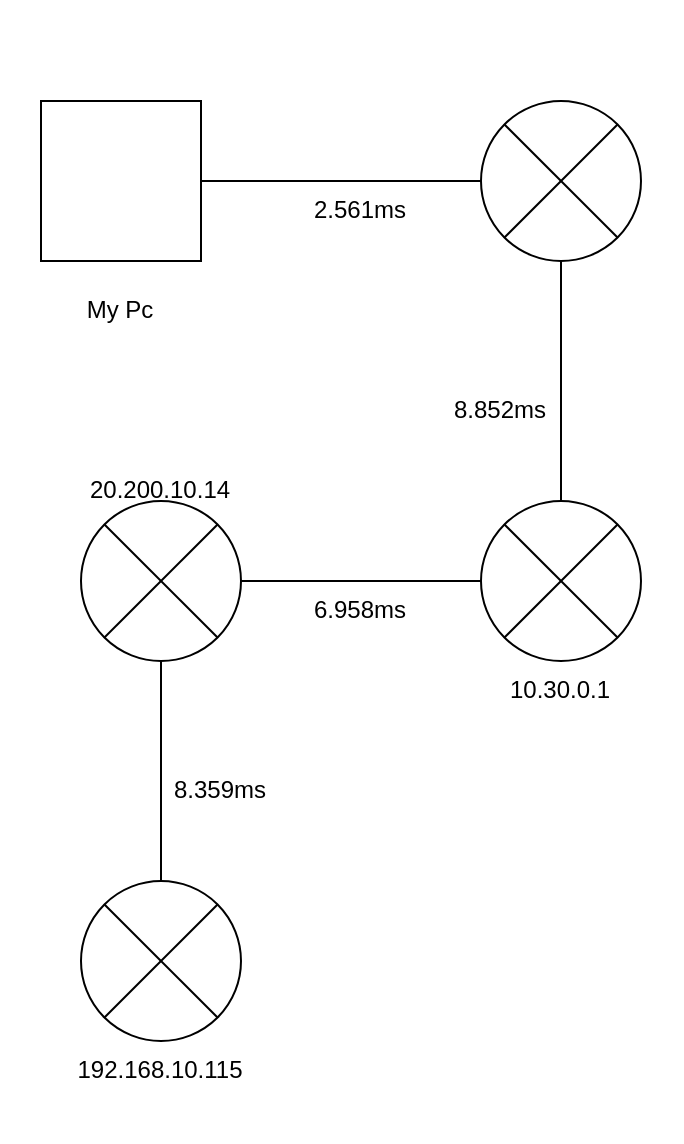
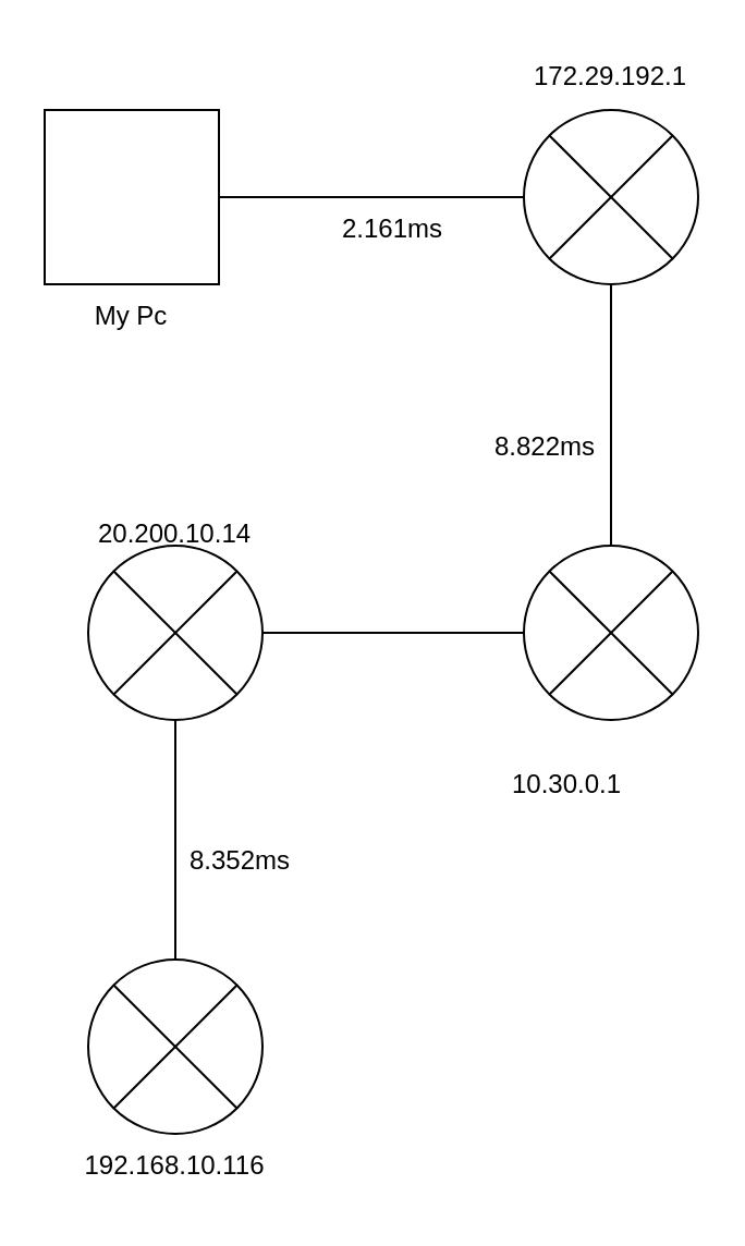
  <mxCell id="0" />
  <mxCell id="1" parent="0" />
  <mxCell id="2" value="" style="whiteSpace=wrap;html=1;aspect=fixed;" parent="1" vertex="1"><mxGeometry x="20" y="50" width="80" height="80" as="geometry" /></mxCell>
  <mxCell id="3" value="" style="shape=sumEllipse;perimeter=ellipsePerimeter;whiteSpace=wrap;html=1;backgroundOutline=1;" parent="1" vertex="1"><mxGeometry x="240" y="50" width="80" height="80" as="geometry" /></mxCell>
- <mxCell id="4" value="My Pc" style="text;strokeColor=none;align=center;fillColor=none;html=1;verticalAlign=middle;whiteSpace=wrap;rounded=0;" parent="1" vertex="1"><mxGeometry x="30" y="140" width="60" height="30" as="geometry" /></mxCell>
+ <mxCell id="4" value="My Pc" style="text;strokeColor=none;align=center;fillColor=none;html=1;verticalAlign=middle;whiteSpace=wrap;rounded=0;" parent="1" vertex="1"><mxGeometry x="30" y="130" width="60" height="30" as="geometry" /></mxCell>
  <mxCell id="5" value="" style="endArrow=none;html=1;rounded=0;" parent="1" source="2" target="3" edge="1"><mxGeometry width="50" height="50" relative="1" as="geometry"><mxPoint x="310" y="140" as="sourcePoint" /><mxPoint x="360" y="90" as="targetPoint" /></mxGeometry></mxCell>
- <mxCell id="7" value="2.561ms" style="text;strokeColor=none;align=center;fillColor=none;html=1;verticalAlign=middle;whiteSpace=wrap;rounded=0;" parent="1" vertex="1"><mxGeometry x="150" y="90" width="60" height="30" as="geometry" /></mxCell>
+ <mxCell id="6" value="172.29.192.1" style="text;strokeColor=none;align=center;fillColor=none;html=1;verticalAlign=middle;whiteSpace=wrap;rounded=0;" parent="1" vertex="1"><mxGeometry x="250" y="20" width="60" height="30" as="geometry" /></mxCell>
+ <mxCell id="7" value="2.161ms" style="text;strokeColor=none;align=center;fillColor=none;html=1;verticalAlign=middle;whiteSpace=wrap;rounded=0;" parent="1" vertex="1"><mxGeometry x="150" y="90" width="60" height="30" as="geometry" /></mxCell>
  <mxCell id="8" value="" style="shape=sumEllipse;perimeter=ellipsePerimeter;whiteSpace=wrap;html=1;backgroundOutline=1;" parent="1" vertex="1"><mxGeometry x="240" y="250" width="80" height="80" as="geometry" /></mxCell>
- <mxCell id="9" value="10.30.0.1" style="text;strokeColor=none;align=center;fillColor=none;html=1;verticalAlign=middle;whiteSpace=wrap;rounded=0;" parent="1" vertex="1"><mxGeometry x="250" y="330" width="60" height="30" as="geometry" /></mxCell>
+ <mxCell id="9" value="10.30.0.1" style="text;strokeColor=none;align=center;fillColor=none;html=1;verticalAlign=middle;whiteSpace=wrap;rounded=0;" parent="1" vertex="1"><mxGeometry x="230" y="345" width="60" height="30" as="geometry" /></mxCell>
  <mxCell id="10" value="" style="endArrow=none;html=1;rounded=0;" parent="1" source="8" target="3" edge="1"><mxGeometry width="50" height="50" relative="1" as="geometry"><mxPoint x="180" y="350" as="sourcePoint" /><mxPoint x="230" y="300" as="targetPoint" /></mxGeometry></mxCell>
  <mxCell id="11" value="" style="shape=sumEllipse;perimeter=ellipsePerimeter;whiteSpace=wrap;html=1;backgroundOutline=1;" parent="1" vertex="1"><mxGeometry x="40" y="250" width="80" height="80" as="geometry" /></mxCell>
  <mxCell id="12" value="20.200.10.14" style="text;strokeColor=none;align=center;fillColor=none;html=1;verticalAlign=middle;whiteSpace=wrap;rounded=0;" parent="1" vertex="1"><mxGeometry x="50" y="230" width="60" height="30" as="geometry" /></mxCell>
  <mxCell id="13" value="" style="shape=sumEllipse;perimeter=ellipsePerimeter;whiteSpace=wrap;html=1;backgroundOutline=1;" parent="1" vertex="1"><mxGeometry x="40" y="440" width="80" height="80" as="geometry" /></mxCell>
- <mxCell id="14" value="192.168.10.115" style="text;strokeColor=none;align=center;fillColor=none;html=1;verticalAlign=middle;whiteSpace=wrap;rounded=0;" parent="1" vertex="1"><mxGeometry x="50" y="520" width="60" height="30" as="geometry" /></mxCell>
+ <mxCell id="14" value="192.168.10.116" style="text;strokeColor=none;align=center;fillColor=none;html=1;verticalAlign=middle;whiteSpace=wrap;rounded=0;" parent="1" vertex="1"><mxGeometry x="50" y="520" width="60" height="30" as="geometry" /></mxCell>
  <mxCell id="15" value="" style="endArrow=none;html=1;rounded=0;" parent="1" source="13" target="11" edge="1"><mxGeometry width="50" height="50" relative="1" as="geometry"><mxPoint x="250" y="300" as="sourcePoint" /><mxPoint x="130" y="300" as="targetPoint" /></mxGeometry></mxCell>
- <mxCell id="16" value="8.852ms" style="text;strokeColor=none;align=center;fillColor=none;html=1;verticalAlign=middle;whiteSpace=wrap;rounded=0;" parent="1" vertex="1"><mxGeometry x="220" y="190" width="60" height="30" as="geometry" /></mxCell>
- <mxCell id="17" value="6.958ms" style="text;strokeColor=none;align=center;fillColor=none;html=1;verticalAlign=middle;whiteSpace=wrap;rounded=0;" parent="1" vertex="1"><mxGeometry x="150" y="290" width="60" height="30" as="geometry" /></mxCell>
- <mxCell id="18" value="8.359ms" style="text;strokeColor=none;align=center;fillColor=none;html=1;verticalAlign=middle;whiteSpace=wrap;rounded=0;" parent="1" vertex="1"><mxGeometry x="80" y="380" width="60" height="30" as="geometry" /></mxCell>
+ <mxCell id="16" value="8.822ms" style="text;strokeColor=none;align=center;fillColor=none;html=1;verticalAlign=middle;whiteSpace=wrap;rounded=0;" parent="1" vertex="1"><mxGeometry x="220" y="190" width="60" height="30" as="geometry" /></mxCell>
+ <mxCell id="18" value="8.352ms" style="text;strokeColor=none;align=center;fillColor=none;html=1;verticalAlign=middle;whiteSpace=wrap;rounded=0;" parent="1" vertex="1"><mxGeometry x="80" y="380" width="60" height="30" as="geometry" /></mxCell>
  <mxCell id="19" value="" style="endArrow=none;html=1;rounded=0;" edge="1" parent="1" source="11" target="8"><mxGeometry width="50" height="50" relative="1" as="geometry"><mxPoint x="270" y="320" as="sourcePoint" /><mxPoint x="320" y="270" as="targetPoint" /></mxGeometry></mxCell>
